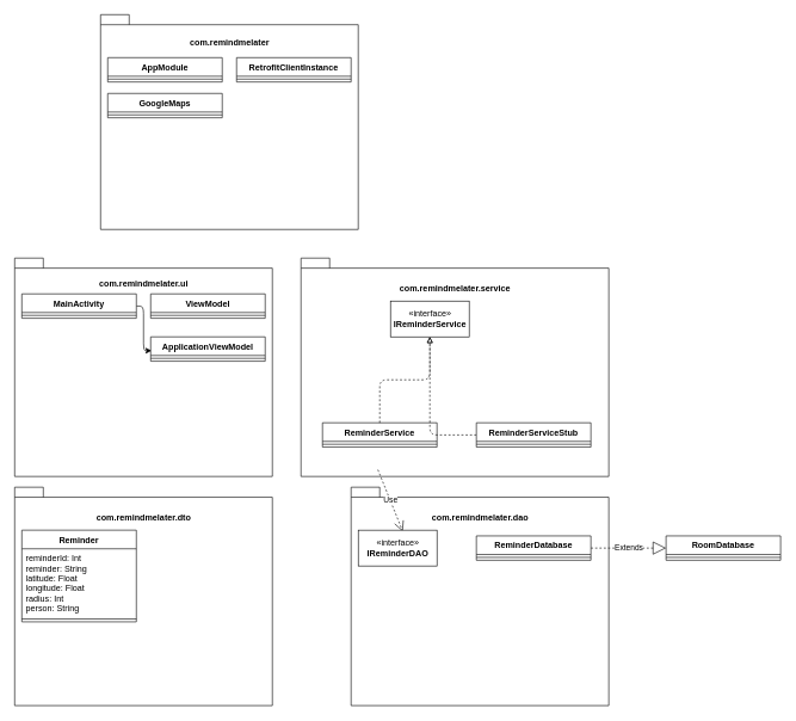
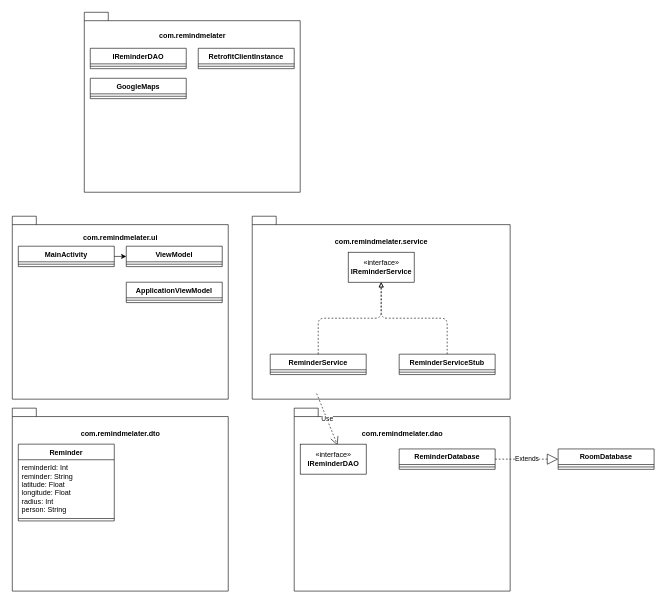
  <mxCell id="0" />
  <mxCell id="1" parent="0" />
  <mxCell id="2" value="com.remindmelater.ui&lt;br&gt;&lt;br&gt;&lt;br&gt;&lt;br&gt;&lt;br&gt;&lt;br&gt;&lt;br&gt;&lt;br&gt;&lt;br&gt;&lt;br&gt;&lt;br&gt;&lt;br&gt;&lt;br&gt;&lt;br&gt;&lt;br&gt;&lt;br&gt;&lt;br&gt;&lt;br&gt;" style="shape=folder;fontStyle=1;spacingTop=10;tabWidth=40;tabHeight=14;tabPosition=left;html=1;rounded=0;" parent="1" vertex="1"><mxGeometry x="20" y="360" width="360" height="305" as="geometry" /></mxCell>
  <mxCell id="3" value="com.remindmelater.service&lt;br&gt;&lt;br&gt;&lt;br&gt;&lt;br&gt;&lt;br&gt;&lt;br&gt;&lt;br&gt;&lt;br&gt;&lt;br&gt;&lt;br&gt;&lt;br&gt;&lt;br&gt;&lt;br&gt;&lt;br&gt;&lt;br&gt;&lt;br&gt;&lt;br&gt;" style="shape=folder;fontStyle=1;spacingTop=10;tabWidth=40;tabHeight=14;tabPosition=left;html=1;rounded=0;" parent="1" vertex="1"><mxGeometry x="420" y="360" width="430" height="305" as="geometry" /></mxCell>
  <mxCell id="4" value="com.remindmelater.dto&lt;br&gt;&lt;br&gt;&lt;br&gt;&lt;br&gt;&lt;br&gt;&lt;br&gt;&lt;br&gt;&lt;br&gt;&lt;br&gt;&lt;br&gt;&lt;br&gt;&lt;br&gt;&lt;br&gt;&lt;br&gt;&lt;br&gt;&lt;br&gt;&lt;br&gt;" style="shape=folder;fontStyle=1;spacingTop=10;tabWidth=40;tabHeight=14;tabPosition=left;html=1;rounded=0;" parent="1" vertex="1"><mxGeometry x="20" y="680" width="360" height="305" as="geometry" /></mxCell>
  <mxCell id="5" value="com.remindmelater.dao&lt;br&gt;&lt;br&gt;&lt;br&gt;&lt;br&gt;&lt;br&gt;&lt;br&gt;&lt;br&gt;&lt;br&gt;&lt;br&gt;&lt;br&gt;&lt;br&gt;&lt;br&gt;&lt;br&gt;&lt;br&gt;&lt;br&gt;&lt;br&gt;&lt;br&gt;" style="shape=folder;fontStyle=1;spacingTop=10;tabWidth=40;tabHeight=14;tabPosition=left;html=1;rounded=0;" parent="1" vertex="1"><mxGeometry x="490" y="680" width="360" height="305" as="geometry" /></mxCell>
- <mxCell id="6" value="" style="edgeStyle=orthogonalEdgeStyle;orthogonalLoop=1;jettySize=auto;html=1;entryX=0.008;entryY=0.569;entryDx=0;entryDy=0;entryPerimeter=0;" parent="1" source="7" target="11" edge="1"><mxGeometry relative="1" as="geometry"><Array as="points"><mxPoint x="200" y="427" /><mxPoint x="200" y="489" /></Array></mxGeometry></mxCell>
  <mxCell id="7" value="MainActivity" style="swimlane;fontStyle=1;align=center;verticalAlign=top;childLayout=stackLayout;horizontal=1;startSize=26;horizontalStack=0;resizeParent=1;resizeParentMax=0;resizeLast=0;collapsible=1;marginBottom=0;" parent="1" vertex="1"><mxGeometry x="30" y="410" width="160" height="34" as="geometry" /></mxCell>
  <mxCell id="8" value="" style="line;strokeWidth=1;fillColor=none;align=left;verticalAlign=middle;spacingTop=-1;spacingLeft=3;spacingRight=3;rotatable=0;labelPosition=right;points=[];portConstraint=eastwest;" parent="7" vertex="1"><mxGeometry y="26" width="160" height="8" as="geometry" /></mxCell>
  <mxCell id="9" value="ViewModel" style="swimlane;fontStyle=1;align=center;verticalAlign=top;childLayout=stackLayout;horizontal=1;startSize=26;horizontalStack=0;resizeParent=1;resizeParentMax=0;resizeLast=0;collapsible=1;marginBottom=0;" parent="1" vertex="1"><mxGeometry x="210" y="410" width="160" height="34" as="geometry" /></mxCell>
  <mxCell id="10" value="" style="line;strokeWidth=1;fillColor=none;align=left;verticalAlign=middle;spacingTop=-1;spacingLeft=3;spacingRight=3;rotatable=0;labelPosition=right;points=[];portConstraint=eastwest;" parent="9" vertex="1"><mxGeometry y="26" width="160" height="8" as="geometry" /></mxCell>
  <mxCell id="11" value="ApplicationViewModel" style="swimlane;fontStyle=1;align=center;verticalAlign=top;childLayout=stackLayout;horizontal=1;startSize=26;horizontalStack=0;resizeParent=1;resizeParentMax=0;resizeLast=0;collapsible=1;marginBottom=0;" parent="1" vertex="1"><mxGeometry x="210" y="470" width="160" height="34" as="geometry" /></mxCell>
  <mxCell id="12" value="" style="line;strokeWidth=1;fillColor=none;align=left;verticalAlign=middle;spacingTop=-1;spacingLeft=3;spacingRight=3;rotatable=0;labelPosition=right;points=[];portConstraint=eastwest;" parent="11" vertex="1"><mxGeometry y="26" width="160" height="8" as="geometry" /></mxCell>
  <mxCell id="13" value="Reminder" style="swimlane;fontStyle=1;align=center;verticalAlign=top;childLayout=stackLayout;horizontal=1;startSize=26;horizontalStack=0;resizeParent=1;resizeParentMax=0;resizeLast=0;collapsible=1;marginBottom=0;" parent="1" vertex="1"><mxGeometry x="30" y="740" width="160" height="128" as="geometry" /></mxCell>
  <mxCell id="14" value="reminderId: Int&#10;reminder: String&#10;latitude: Float&#10;longitude: Float&#10;radius: Int&#10;person: String" style="text;strokeColor=none;fillColor=none;align=left;verticalAlign=top;spacingLeft=4;spacingRight=4;overflow=hidden;rotatable=0;points=[[0,0.5],[1,0.5]];portConstraint=eastwest;" parent="13" vertex="1"><mxGeometry y="26" width="160" height="94" as="geometry" /></mxCell>
  <mxCell id="15" value="" style="line;strokeWidth=1;fillColor=none;align=left;verticalAlign=middle;spacingTop=-1;spacingLeft=3;spacingRight=3;rotatable=0;labelPosition=right;points=[];portConstraint=eastwest;" parent="13" vertex="1"><mxGeometry y="120" width="160" height="8" as="geometry" /></mxCell>
- <mxCell id="17" value="«interface»&lt;br&gt;&lt;b&gt;IReminderService&lt;/b&gt;" style="html=1;" parent="1" vertex="1"><mxGeometry x="545" y="420" width="110" height="50" as="geometry" /></mxCell>
+ <mxCell id="16" value="" style="endArrow=classic;html=1;exitX=1;exitY=0.5;exitDx=0;exitDy=0;entryX=0;entryY=0.5;entryDx=0;entryDy=0;" parent="1" source="7" target="9" edge="1"><mxGeometry width="50" height="50" relative="1" as="geometry"><mxPoint x="220" y="510" as="sourcePoint" /><mxPoint x="270" y="460" as="targetPoint" /></mxGeometry></mxCell>
+ <mxCell id="17" value="«interface»&lt;br&gt;&lt;b&gt;IReminderService&lt;/b&gt;" style="html=1;" parent="1" vertex="1"><mxGeometry x="580" y="420" width="110" height="50" as="geometry" /></mxCell>
  <mxCell id="18" value="ReminderService" style="swimlane;fontStyle=1;align=center;verticalAlign=top;childLayout=stackLayout;horizontal=1;startSize=26;horizontalStack=0;resizeParent=1;resizeParentMax=0;resizeLast=0;collapsible=1;marginBottom=0;" parent="1" vertex="1"><mxGeometry x="450" y="590" width="160" height="34" as="geometry" /></mxCell>
  <mxCell id="19" value="" style="line;strokeWidth=1;fillColor=none;align=left;verticalAlign=middle;spacingTop=-1;spacingLeft=3;spacingRight=3;rotatable=0;labelPosition=right;points=[];portConstraint=eastwest;" parent="18" vertex="1"><mxGeometry y="26" width="160" height="8" as="geometry" /></mxCell>
  <mxCell id="20" value="" style="edgeStyle=orthogonalEdgeStyle;orthogonalLoop=1;jettySize=auto;html=1;endArrow=block;endFill=0;dashed=1;entryX=0.5;entryY=1;entryDx=0;entryDy=0;" parent="1" source="21" target="17" edge="1"><mxGeometry relative="1" as="geometry"><mxPoint x="630" y="470" as="targetPoint" /></mxGeometry></mxCell>
  <mxCell id="21" value="ReminderServiceStub" style="swimlane;fontStyle=1;align=center;verticalAlign=top;childLayout=stackLayout;horizontal=1;startSize=26;horizontalStack=0;resizeParent=1;resizeParentMax=0;resizeLast=0;collapsible=1;marginBottom=0;" parent="1" vertex="1"><mxGeometry x="665" y="590" width="160" height="34" as="geometry" /></mxCell>
  <mxCell id="22" value="" style="line;strokeWidth=1;fillColor=none;align=left;verticalAlign=middle;spacingTop=-1;spacingLeft=3;spacingRight=3;rotatable=0;labelPosition=right;points=[];portConstraint=eastwest;" parent="21" vertex="1"><mxGeometry y="26" width="160" height="8" as="geometry" /></mxCell>
  <mxCell id="23" value="" style="edgeStyle=orthogonalEdgeStyle;orthogonalLoop=1;jettySize=auto;html=1;endArrow=block;endFill=0;dashed=1;exitX=0.5;exitY=0;exitDx=0;exitDy=0;entryX=0.5;entryY=1;entryDx=0;entryDy=0;" parent="1" source="18" target="17" edge="1"><mxGeometry relative="1" as="geometry"><mxPoint x="630" y="529.55" as="sourcePoint" /><mxPoint x="590" y="470" as="targetPoint" /></mxGeometry></mxCell>
  <mxCell id="24" value="Use" style="endArrow=open;endSize=12;dashed=1;html=1;rounded=1;strokeColor=default;exitX=0.484;exitY=0.984;exitDx=0;exitDy=0;exitPerimeter=0;entryX=0.565;entryY=0.034;entryDx=0;entryDy=0;entryPerimeter=0;" parent="1" target="30" edge="1"><mxGeometry width="160" relative="1" as="geometry"><mxPoint x="527.44" y="655.584" as="sourcePoint" /><mxPoint x="555" y="740" as="targetPoint" /></mxGeometry></mxCell>
  <mxCell id="25" value="com.remindmelater&lt;br&gt;&lt;br&gt;&lt;br&gt;&lt;br&gt;&lt;br&gt;&lt;br&gt;&lt;br&gt;&lt;br&gt;&lt;br&gt;&lt;br&gt;&lt;br&gt;&lt;br&gt;&lt;br&gt;&lt;br&gt;&lt;br&gt;&lt;br&gt;&lt;br&gt;" style="shape=folder;fontStyle=1;spacingTop=10;tabWidth=40;tabHeight=14;tabPosition=left;html=1;rounded=0;" parent="1" vertex="1"><mxGeometry x="140" y="20" width="360" height="300" as="geometry" /></mxCell>
- <mxCell id="26" value="AppModule" style="swimlane;fontStyle=1;align=center;verticalAlign=top;childLayout=stackLayout;horizontal=1;startSize=26;horizontalStack=0;resizeParent=1;resizeParentMax=0;resizeLast=0;collapsible=1;marginBottom=0;" parent="1" vertex="1"><mxGeometry x="150" y="80" width="160" height="34" as="geometry" /></mxCell>
+ <mxCell id="26" value="IReminderDAO" style="swimlane;fontStyle=1;align=center;verticalAlign=top;childLayout=stackLayout;horizontal=1;startSize=26;horizontalStack=0;resizeParent=1;resizeParentMax=0;resizeLast=0;collapsible=1;marginBottom=0;" parent="1" vertex="1"><mxGeometry x="150" y="80" width="160" height="34" as="geometry" /></mxCell>
  <mxCell id="27" value="" style="line;strokeWidth=1;fillColor=none;align=left;verticalAlign=middle;spacingTop=-1;spacingLeft=3;spacingRight=3;rotatable=0;labelPosition=right;points=[];portConstraint=eastwest;" parent="26" vertex="1"><mxGeometry y="26" width="160" height="8" as="geometry" /></mxCell>
  <mxCell id="28" value="RetrofitClientInstance" style="swimlane;fontStyle=1;align=center;verticalAlign=top;childLayout=stackLayout;horizontal=1;startSize=26;horizontalStack=0;resizeParent=1;resizeParentMax=0;resizeLast=0;collapsible=1;marginBottom=0;" parent="1" vertex="1"><mxGeometry x="330" y="80" width="160" height="34" as="geometry" /></mxCell>
  <mxCell id="29" value="" style="line;strokeWidth=1;fillColor=none;align=left;verticalAlign=middle;spacingTop=-1;spacingLeft=3;spacingRight=3;rotatable=0;labelPosition=right;points=[];portConstraint=eastwest;" parent="28" vertex="1"><mxGeometry y="26" width="160" height="8" as="geometry" /></mxCell>
  <mxCell id="30" value="«interface»&lt;br&gt;&lt;b&gt;IReminderDAO&lt;/b&gt;" style="html=1;" parent="1" vertex="1"><mxGeometry x="500" y="740" width="110" height="50" as="geometry" /></mxCell>
  <mxCell id="31" value="ReminderDatabase" style="swimlane;fontStyle=1;align=center;verticalAlign=top;childLayout=stackLayout;horizontal=1;startSize=26;horizontalStack=0;resizeParent=1;resizeParentMax=0;resizeLast=0;collapsible=1;marginBottom=0;" parent="1" vertex="1"><mxGeometry x="665" y="748" width="160" height="34" as="geometry" /></mxCell>
  <mxCell id="32" value="" style="line;strokeWidth=1;fillColor=none;align=left;verticalAlign=middle;spacingTop=-1;spacingLeft=3;spacingRight=3;rotatable=0;labelPosition=right;points=[];portConstraint=eastwest;" parent="31" vertex="1"><mxGeometry y="26" width="160" height="8" as="geometry" /></mxCell>
  <mxCell id="33" value="RoomDatabase" style="swimlane;fontStyle=1;align=center;verticalAlign=top;childLayout=stackLayout;horizontal=1;startSize=26;horizontalStack=0;resizeParent=1;resizeParentMax=0;resizeLast=0;collapsible=1;marginBottom=0;" parent="1" vertex="1"><mxGeometry x="930" y="748" width="160" height="34" as="geometry" /></mxCell>
  <mxCell id="34" value="" style="line;strokeWidth=1;fillColor=none;align=left;verticalAlign=middle;spacingTop=-1;spacingLeft=3;spacingRight=3;rotatable=0;labelPosition=right;points=[];portConstraint=eastwest;" parent="33" vertex="1"><mxGeometry y="26" width="160" height="8" as="geometry" /></mxCell>
  <mxCell id="35" value="Extends" style="endArrow=block;endSize=16;endFill=0;html=1;rounded=1;dashed=1;strokeColor=default;exitX=1;exitY=0.5;exitDx=0;exitDy=0;entryX=0;entryY=0.5;entryDx=0;entryDy=0;" parent="1" source="31" target="33" edge="1"><mxGeometry width="160" relative="1" as="geometry"><mxPoint x="530" y="640" as="sourcePoint" /><mxPoint x="690" y="640" as="targetPoint" /></mxGeometry></mxCell>
  <mxCell id="36" value="GoogleMaps" style="swimlane;fontStyle=1;align=center;verticalAlign=top;childLayout=stackLayout;horizontal=1;startSize=26;horizontalStack=0;resizeParent=1;resizeParentMax=0;resizeLast=0;collapsible=1;marginBottom=0;" vertex="1" parent="1"><mxGeometry x="150" y="130" width="160" height="34" as="geometry" /></mxCell>
  <mxCell id="37" value="" style="line;strokeWidth=1;fillColor=none;align=left;verticalAlign=middle;spacingTop=-1;spacingLeft=3;spacingRight=3;rotatable=0;labelPosition=right;points=[];portConstraint=eastwest;" vertex="1" parent="36"><mxGeometry y="26" width="160" height="8" as="geometry" /></mxCell>
